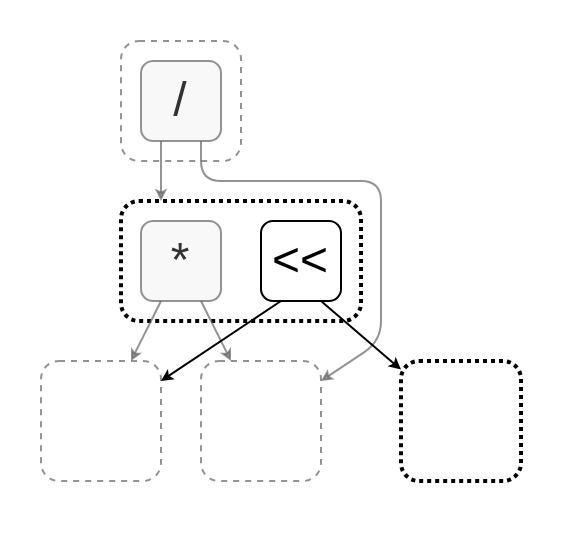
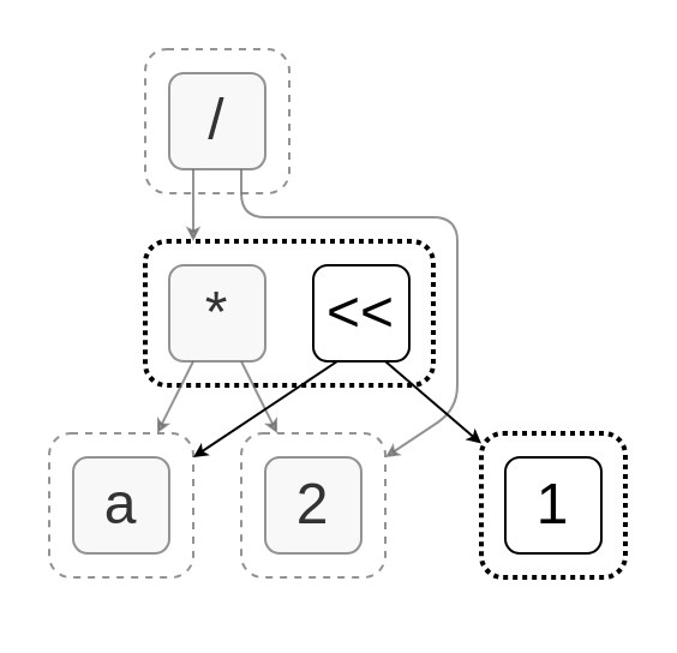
  <mxCell id="0" />
  <mxCell id="1" parent="0" />
  <mxCell id="2" value="" style="rounded=1;whiteSpace=wrap;html=1;dashed=1;strokeColor=#666666;fontColor=#333333;fillColor=none;opacity=70;" parent="1" vertex="1"><mxGeometry x="20" y="180" width="60" height="60" as="geometry" /></mxCell>
  <mxCell id="3" value="" style="rounded=1;whiteSpace=wrap;html=1;dashed=1;strokeColor=#666666;fontColor=#333333;fillColor=none;opacity=70;" parent="1" vertex="1"><mxGeometry x="100" y="180" width="60" height="60" as="geometry" /></mxCell>
  <mxCell id="4" value="" style="rounded=1;whiteSpace=wrap;html=1;dashed=1;strokeColor=#666666;fontColor=#333333;fillColor=none;opacity=70;" parent="1" vertex="1"><mxGeometry x="60" y="20" width="60" height="60" as="geometry" /></mxCell>
  <mxCell id="5" value="" style="rounded=1;whiteSpace=wrap;html=1;fillColor=none;dashed=1;strokeWidth=2;perimeterSpacing=0;dashPattern=1 1;" parent="1" vertex="1"><mxGeometry x="60" y="100" width="120" height="60" as="geometry" /></mxCell>
  <mxCell id="6" style="edgeStyle=none;orthogonalLoop=1;jettySize=auto;html=1;exitX=0.75;exitY=1;exitDx=0;exitDy=0;strokeColor=#666666;rounded=1;endSize=3;fillColor=#f5f5f5;opacity=70;" parent="1" source="7" target="3" edge="1"><mxGeometry relative="1" as="geometry"><mxPoint x="224.79" y="105.933" as="targetPoint" /><Array as="points"><mxPoint x="100" y="90" /><mxPoint x="190" y="90" /><mxPoint x="190" y="170" /></Array></mxGeometry></mxCell>
  <mxCell id="7" value="&lt;font style=&quot;font-size: 24px;&quot;&gt;/&lt;/font&gt;" style="rounded=1;whiteSpace=wrap;html=1;fontSize=24;verticalAlign=middle;fillColor=#f5f5f5;strokeColor=#666666;fontColor=#333333;opacity=70;" parent="1" vertex="1"><mxGeometry x="70" y="30" width="40" height="40" as="geometry" /></mxCell>
+ <mxCell id="8" value="&lt;font style=&quot;font-size: 24px;&quot;&gt;a&lt;/font&gt;" style="rounded=1;whiteSpace=wrap;html=1;fontSize=24;verticalAlign=middle;fillColor=#f5f5f5;strokeColor=#666666;fontColor=#333333;opacity=70;" parent="1" vertex="1"><mxGeometry x="30" y="190" width="40" height="40" as="geometry" /></mxCell>
  <mxCell id="9" value="*" style="rounded=1;whiteSpace=wrap;html=1;fontSize=24;verticalAlign=middle;fillColor=#f5f5f5;strokeColor=#666666;fontColor=#333333;opacity=70;" parent="1" vertex="1"><mxGeometry x="70" y="110" width="40" height="40" as="geometry" /></mxCell>
+ <mxCell id="10" value="&lt;font style=&quot;font-size: 24px;&quot;&gt;2&lt;/font&gt;" style="rounded=1;whiteSpace=wrap;html=1;fontSize=24;verticalAlign=middle;fillColor=#f5f5f5;strokeColor=#666666;fontColor=#333333;opacity=70;" parent="1" vertex="1"><mxGeometry x="110" y="190" width="40" height="40" as="geometry" /></mxCell>
  <mxCell id="11" value="" style="endArrow=classic;html=1;strokeWidth=1;exitX=0.25;exitY=1;exitDx=0;exitDy=0;endSize=3;fillColor=#f5f5f5;strokeColor=#666666;opacity=70;" parent="1" source="9" target="2" edge="1"><mxGeometry width="50" height="50" relative="1" as="geometry"><mxPoint x="65" y="160" as="sourcePoint" /><mxPoint x="69.5" y="210" as="targetPoint" /></mxGeometry></mxCell>
  <mxCell id="12" value="" style="rounded=1;whiteSpace=wrap;html=1;fillColor=none;dashed=1;strokeWidth=2;perimeterSpacing=0;dashPattern=1 1;" parent="1" vertex="1"><mxGeometry x="200" y="180" width="60" height="60" as="geometry" /></mxCell>
+ <mxCell id="13" value="&lt;font style=&quot;font-size: 24px&quot;&gt;1&lt;/font&gt;" style="rounded=1;whiteSpace=wrap;html=1;fontSize=24;verticalAlign=middle;" parent="1" vertex="1"><mxGeometry x="210" y="190" width="40" height="40" as="geometry" /></mxCell>
  <mxCell id="14" value="" style="endArrow=classic;html=1;strokeWidth=1;exitX=0.75;exitY=1;exitDx=0;exitDy=0;endSize=3;fillColor=#f5f5f5;strokeColor=#666666;opacity=70;" parent="1" source="9" target="3" edge="1"><mxGeometry width="50" height="50" relative="1" as="geometry"><mxPoint x="80" y="160" as="sourcePoint" /><mxPoint x="47.02" y="198.98" as="targetPoint" /></mxGeometry></mxCell>
  <mxCell id="15" value="" style="endArrow=classic;html=1;strokeWidth=1;exitX=0.25;exitY=1;exitDx=0;exitDy=0;endSize=3;fillColor=#f5f5f5;strokeColor=#666666;opacity=70;" parent="1" source="7" edge="1"><mxGeometry width="50" height="50" relative="1" as="geometry"><mxPoint x="80" y="70" as="sourcePoint" /><mxPoint x="80" y="100" as="targetPoint" /></mxGeometry></mxCell>
  <mxCell id="16" style="orthogonalLoop=1;jettySize=auto;html=1;exitX=0.25;exitY=1;exitDx=0;exitDy=0;endSize=3;targetPerimeterSpacing=0;" parent="1" source="18" target="2" edge="1"><mxGeometry relative="1" as="geometry" /></mxCell>
  <mxCell id="17" style="edgeStyle=none;curved=1;orthogonalLoop=1;jettySize=auto;html=1;exitX=0.75;exitY=1;exitDx=0;exitDy=0;endSize=3;" parent="1" source="18" target="12" edge="1"><mxGeometry relative="1" as="geometry" /></mxCell>
  <mxCell id="18" value="&amp;lt;&amp;lt;" style="rounded=1;whiteSpace=wrap;html=1;fontSize=24;verticalAlign=middle;" parent="1" vertex="1"><mxGeometry x="130" y="110" width="40" height="40" as="geometry" /></mxCell>
  <mxCell id="19" value="" style="endArrow=none;html=1;strokeColor=#FFFFFF;" parent="1" edge="1"><mxGeometry width="50" height="50" relative="1" as="geometry"><mxPoint x="150" y="250" as="sourcePoint" /><mxPoint x="220" y="250" as="targetPoint" /></mxGeometry></mxCell>
